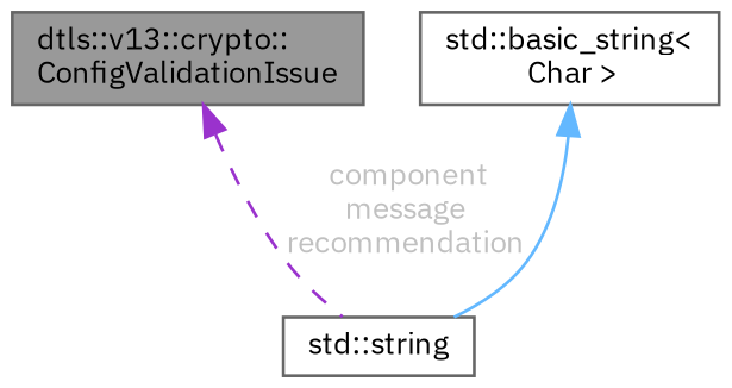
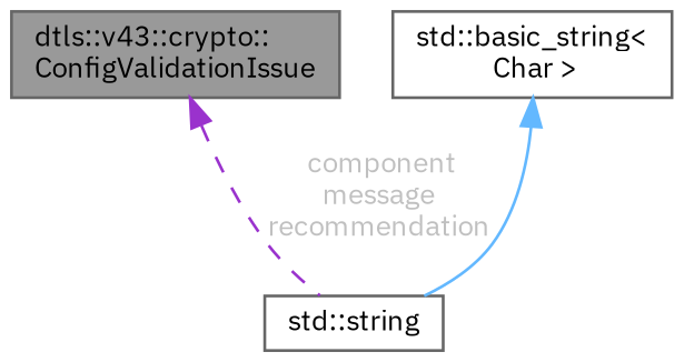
  digraph {
    fontname="IBM Plex Sans"
    node [color=gray40 fillcolor=white fontname="IBM Plex Sans" fontsize=10 shape=box style=filled]
    edge [dir=back fontname="IBM Plex Sans" fontsize=10 labelfontname=Helvetica labelfontsize=10]
-   n1 [fillcolor=grey60 fontcolor=black height=0.2 label="dtls::v13::crypto::\lConfigValidationIssue" width=0.4]
+   n1 [fillcolor=grey60 fontcolor=black height=0.2 label="dtls::v43::crypto::\lConfigValidationIssue" width=0.4]
    n2 [height=0.2 label="std::string" width=0.4]
    n3 [height=0.2 label="std::basic_string\<\l Char \>" width=0.4]
    n1 -> n2 [color=darkorchid3 fontcolor=grey label=" component\nmessage\nrecommendation" style=dashed]
    n3 -> n2 [color=steelblue1 style=solid]
  }
